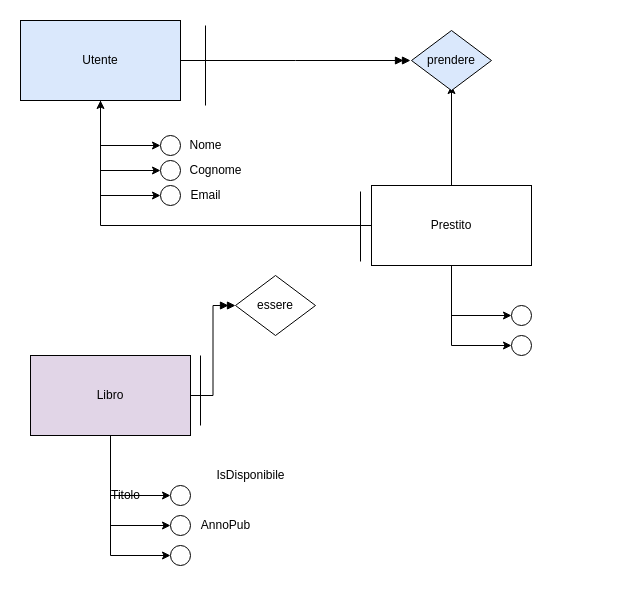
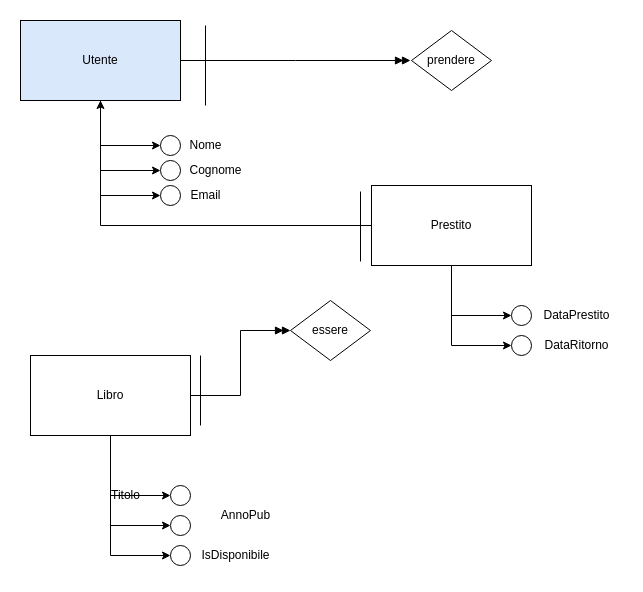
  <mxCell id="0" />
  <mxCell id="1" parent="0" />
  <mxCell id="2" style="edgeStyle=orthogonalEdgeStyle;rounded=0;orthogonalLoop=1;jettySize=auto;html=1;entryX=0;entryY=0.5;entryDx=0;entryDy=0;" edge="1" parent="1" source="6" target="17"><mxGeometry relative="1" as="geometry" /></mxCell>
  <mxCell id="3" style="edgeStyle=orthogonalEdgeStyle;rounded=0;orthogonalLoop=1;jettySize=auto;html=1;entryX=0;entryY=0.5;entryDx=0;entryDy=0;" edge="1" parent="1" source="6" target="19"><mxGeometry relative="1" as="geometry" /></mxCell>
  <mxCell id="4" style="edgeStyle=orthogonalEdgeStyle;rounded=0;orthogonalLoop=1;jettySize=auto;html=1;entryX=0;entryY=0.5;entryDx=0;entryDy=0;" edge="1" parent="1" source="6" target="21"><mxGeometry relative="1" as="geometry" /></mxCell>
  <mxCell id="5" style="edgeStyle=orthogonalEdgeStyle;rounded=0;orthogonalLoop=1;jettySize=auto;html=1;endArrow=doubleBlock;endFill=1;" edge="1" parent="1" source="6"><mxGeometry relative="1" as="geometry"><mxPoint x="410" y="60" as="targetPoint" /></mxGeometry></mxCell>
  <mxCell id="6" value="Utente" style="rounded=0;whiteSpace=wrap;html=1;fillColor=#dae8fc;" vertex="1" parent="1"><mxGeometry x="20" y="20" width="160" height="80" as="geometry" /></mxCell>
  <mxCell id="7" style="edgeStyle=orthogonalEdgeStyle;rounded=0;orthogonalLoop=1;jettySize=auto;html=1;entryX=0;entryY=0.5;entryDx=0;entryDy=0;" edge="1" parent="1" source="11" target="23"><mxGeometry relative="1" as="geometry" /></mxCell>
  <mxCell id="8" style="edgeStyle=orthogonalEdgeStyle;rounded=0;orthogonalLoop=1;jettySize=auto;html=1;entryX=0;entryY=0.5;entryDx=0;entryDy=0;" edge="1" parent="1" source="11" target="24"><mxGeometry relative="1" as="geometry" /></mxCell>
  <mxCell id="9" style="edgeStyle=orthogonalEdgeStyle;rounded=0;orthogonalLoop=1;jettySize=auto;html=1;entryX=0;entryY=0.5;entryDx=0;entryDy=0;" edge="1" parent="1" source="11" target="25"><mxGeometry relative="1" as="geometry" /></mxCell>
  <mxCell id="10" style="edgeStyle=orthogonalEdgeStyle;rounded=0;orthogonalLoop=1;jettySize=auto;html=1;entryX=0;entryY=0.5;entryDx=0;entryDy=0;endArrow=doubleBlock;endFill=1;" edge="1" parent="1" source="11" target="35"><mxGeometry relative="1" as="geometry" /></mxCell>
- <mxCell id="11" value="Libro" style="rounded=0;whiteSpace=wrap;html=1;fillColor=#e1d5e7;" vertex="1" parent="1"><mxGeometry x="30" y="355" width="160" height="80" as="geometry" /></mxCell>
+ <mxCell id="11" value="Libro" style="rounded=0;whiteSpace=wrap;html=1;" vertex="1" parent="1"><mxGeometry x="30" y="355" width="160" height="80" as="geometry" /></mxCell>
  <mxCell id="12" style="edgeStyle=orthogonalEdgeStyle;rounded=0;orthogonalLoop=1;jettySize=auto;html=1;entryX=0;entryY=0.5;entryDx=0;entryDy=0;" edge="1" parent="1" source="16" target="29"><mxGeometry relative="1" as="geometry" /></mxCell>
  <mxCell id="13" style="edgeStyle=orthogonalEdgeStyle;rounded=0;orthogonalLoop=1;jettySize=auto;html=1;entryX=0;entryY=0.5;entryDx=0;entryDy=0;" edge="1" parent="1" source="16" target="30"><mxGeometry relative="1" as="geometry" /></mxCell>
- <mxCell id="14" style="edgeStyle=orthogonalEdgeStyle;rounded=0;orthogonalLoop=1;jettySize=auto;html=1;entryX=0.5;entryY=0.917;entryDx=0;entryDy=0;entryPerimeter=0;" edge="1" parent="1" source="16" target="33"><mxGeometry relative="1" as="geometry"><mxPoint x="451" y="95" as="targetPoint" /></mxGeometry></mxCell>
  <mxCell id="15" style="edgeStyle=orthogonalEdgeStyle;rounded=0;orthogonalLoop=1;jettySize=auto;html=1;" edge="1" parent="1" source="16" target="6"><mxGeometry relative="1" as="geometry" /></mxCell>
  <mxCell id="16" value="Prestito" style="rounded=0;whiteSpace=wrap;html=1;" vertex="1" parent="1"><mxGeometry x="371" y="185" width="160" height="80" as="geometry" /></mxCell>
  <mxCell id="17" value="" style="ellipse;whiteSpace=wrap;html=1;aspect=fixed;" vertex="1" parent="1"><mxGeometry x="160" y="135" width="20" height="20" as="geometry" /></mxCell>
  <mxCell id="18" value="Nome" style="text;html=1;align=center;verticalAlign=middle;resizable=0;points=[];autosize=1;strokeColor=none;fillColor=none;" vertex="1" parent="1"><mxGeometry x="175" y="130" width="60" height="30" as="geometry" /></mxCell>
  <mxCell id="19" value="" style="ellipse;whiteSpace=wrap;html=1;aspect=fixed;" vertex="1" parent="1"><mxGeometry x="160" y="160" width="20" height="20" as="geometry" /></mxCell>
  <mxCell id="20" value="Cognome" style="text;html=1;align=center;verticalAlign=middle;resizable=0;points=[];autosize=1;strokeColor=none;fillColor=none;" vertex="1" parent="1"><mxGeometry x="175" y="155" width="80" height="30" as="geometry" /></mxCell>
  <mxCell id="21" value="" style="ellipse;whiteSpace=wrap;html=1;aspect=fixed;" vertex="1" parent="1"><mxGeometry x="160" y="185" width="20" height="20" as="geometry" /></mxCell>
  <mxCell id="22" value="Email" style="text;html=1;align=center;verticalAlign=middle;resizable=0;points=[];autosize=1;strokeColor=none;fillColor=none;" vertex="1" parent="1"><mxGeometry x="180" y="180" width="50" height="30" as="geometry" /></mxCell>
  <mxCell id="23" value="" style="ellipse;whiteSpace=wrap;html=1;aspect=fixed;" vertex="1" parent="1"><mxGeometry x="170" y="485" width="20" height="20" as="geometry" /></mxCell>
  <mxCell id="24" value="" style="ellipse;whiteSpace=wrap;html=1;aspect=fixed;" vertex="1" parent="1"><mxGeometry x="170" y="515" width="20" height="20" as="geometry" /></mxCell>
  <mxCell id="25" value="" style="ellipse;whiteSpace=wrap;html=1;aspect=fixed;" vertex="1" parent="1"><mxGeometry x="170" y="545" width="20" height="20" as="geometry" /></mxCell>
  <mxCell id="26" value="Titolo" style="text;html=1;align=center;verticalAlign=middle;resizable=0;points=[];autosize=1;strokeColor=none;fillColor=none;" vertex="1" parent="1"><mxGeometry x="100" y="480" width="50" height="30" as="geometry" /></mxCell>
- <mxCell id="27" value="AnnoPub" style="text;html=1;align=center;verticalAlign=middle;resizable=0;points=[];autosize=1;strokeColor=none;fillColor=none;" vertex="1" parent="1"><mxGeometry x="190" y="510" width="70" height="30" as="geometry" /></mxCell>
- <mxCell id="28" value="IsDisponibile" style="text;html=1;align=center;verticalAlign=middle;resizable=0;points=[];autosize=1;strokeColor=none;fillColor=none;" vertex="1" parent="1"><mxGeometry x="205" y="460" width="90" height="30" as="geometry" /></mxCell>
+ <mxCell id="27" value="AnnoPub" style="text;html=1;align=center;verticalAlign=middle;resizable=0;points=[];autosize=1;strokeColor=none;fillColor=none;" vertex="1" parent="1"><mxGeometry x="210" y="500" width="70" height="30" as="geometry" /></mxCell>
+ <mxCell id="28" value="IsDisponibile" style="text;html=1;align=center;verticalAlign=middle;resizable=0;points=[];autosize=1;strokeColor=none;fillColor=none;" vertex="1" parent="1"><mxGeometry x="190" y="540" width="90" height="30" as="geometry" /></mxCell>
  <mxCell id="29" value="" style="ellipse;whiteSpace=wrap;html=1;aspect=fixed;" vertex="1" parent="1"><mxGeometry x="511" y="305" width="20" height="20" as="geometry" /></mxCell>
  <mxCell id="30" value="" style="ellipse;whiteSpace=wrap;html=1;aspect=fixed;" vertex="1" parent="1"><mxGeometry x="511" y="335" width="20" height="20" as="geometry" /></mxCell>
- <mxCell id="33" value="prendere" style="rhombus;whiteSpace=wrap;html=1;fillColor=#dae8fc;" vertex="1" parent="1"><mxGeometry x="411" y="30" width="80" height="60" as="geometry" /></mxCell>
+ <mxCell id="31" value="DataPrestito" style="text;html=1;align=center;verticalAlign=middle;resizable=0;points=[];autosize=1;strokeColor=none;fillColor=none;" vertex="1" parent="1"><mxGeometry x="531" y="300" width="90" height="30" as="geometry" /></mxCell>
+ <mxCell id="32" value="DataRitorno" style="text;html=1;align=center;verticalAlign=middle;resizable=0;points=[];autosize=1;strokeColor=none;fillColor=none;" vertex="1" parent="1"><mxGeometry x="531" y="330" width="90" height="30" as="geometry" /></mxCell>
+ <mxCell id="33" value="prendere" style="rhombus;whiteSpace=wrap;html=1;" vertex="1" parent="1"><mxGeometry x="411" y="30" width="80" height="60" as="geometry" /></mxCell>
  <mxCell id="34" value="" style="endArrow=none;html=1;rounded=0;" edge="1" parent="1"><mxGeometry width="50" height="50" relative="1" as="geometry"><mxPoint x="205" y="105" as="sourcePoint" /><mxPoint x="205" y="25" as="targetPoint" /></mxGeometry></mxCell>
- <mxCell id="35" value="essere" style="rhombus;whiteSpace=wrap;html=1;" vertex="1" parent="1"><mxGeometry x="235" y="275" width="80" height="60" as="geometry" /></mxCell>
+ <mxCell id="35" value="essere" style="rhombus;whiteSpace=wrap;html=1;" vertex="1" parent="1"><mxGeometry x="290" y="300" width="80" height="60" as="geometry" /></mxCell>
  <mxCell id="36" value="" style="endArrow=none;html=1;rounded=0;" edge="1" parent="1"><mxGeometry width="50" height="50" relative="1" as="geometry"><mxPoint x="200" y="425" as="sourcePoint" /><mxPoint x="200" y="355" as="targetPoint" /></mxGeometry></mxCell>
  <mxCell id="37" value="" style="endArrow=none;html=1;rounded=0;" edge="1" parent="1"><mxGeometry width="50" height="50" relative="1" as="geometry"><mxPoint x="360" y="261" as="sourcePoint" /><mxPoint x="360" y="191" as="targetPoint" /></mxGeometry></mxCell>
